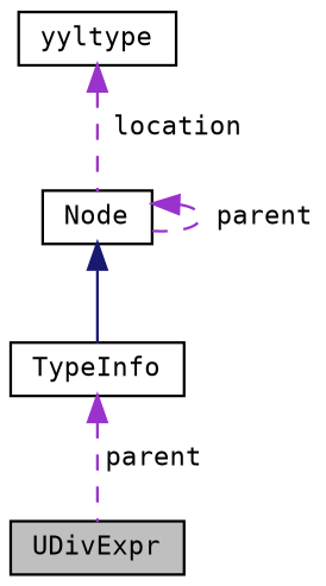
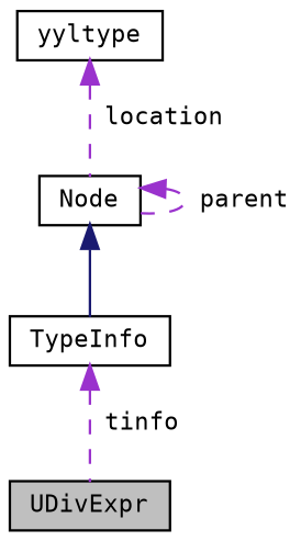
  digraph {
    fontname="DejaVu Sans Mono"
    node [color=black fillcolor=white fontname="DejaVu Sans Mono" fontsize=10 shape=record style=filled]
    edge [color=darkorchid3 dir=back fontname="DejaVu Sans Mono" fontsize=10 labelfontname=Helvetica labelfontsize=10 style=dashed]
    n1 [fillcolor=grey75 fontcolor=black height=0.2 label=UDivExpr width=0.4]
    n2 [height=0.2 label="Node" width=0.4]
    n3 [height=0.2 label=TypeInfo width=0.4]
    n4 [height=0.2 label=yyltype width=0.4]
    n2 -> n2 [label=" parent"]
    n2 -> n3 [color=midnightblue style=solid]
-   n3 -> n1 [label=" parent"]
+   n3 -> n1 [label=" tinfo"]
    n4 -> n2 [label=" location"]
  }
